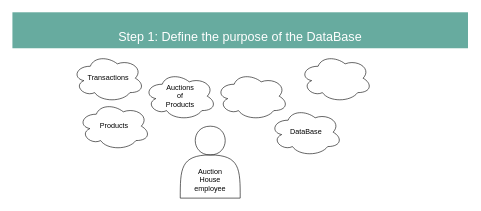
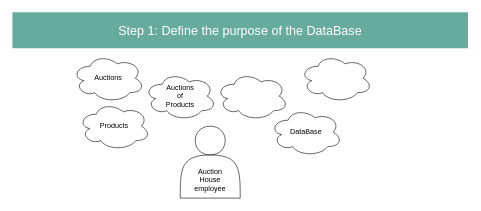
  <mxCell id="0" />
  <mxCell id="1" parent="0" />
  <mxCell id="2" value="" style="rounded=0;whiteSpace=wrap;html=1;labelBackgroundColor=#009999;labelBorderColor=#000000;strokeColor=none;fillColor=#67AB9F;" vertex="1" parent="1"><mxGeometry x="20" y="20" width="760" height="60" as="geometry" /></mxCell>
- <mxCell id="3" value="&lt;font style=&quot;font-size: 21px&quot;&gt;Step 1: Define the purpose of the DataBase&lt;/font&gt;" style="text;html=1;strokeColor=none;fillColor=none;align=center;verticalAlign=middle;whiteSpace=wrap;rounded=0;labelBackgroundColor=none;fontColor=#FFFFFF;" vertex="1" parent="1"><mxGeometry x="40" y="50" width="720" height="20" as="geometry" /></mxCell>
+ <mxCell id="3" value="&lt;font style=&quot;font-size: 21px&quot;&gt;Step 1: Define the purpose of the DataBase&lt;/font&gt;" style="text;html=1;strokeColor=none;fillColor=none;align=center;verticalAlign=middle;whiteSpace=wrap;rounded=0;labelBackgroundColor=none;fontColor=#FFFFFF;" vertex="1" parent="1"><mxGeometry x="40" y="40" width="720" height="20" as="geometry" /></mxCell>
  <mxCell id="4" value="" style="ellipse;shape=cloud;whiteSpace=wrap;html=1;labelBackgroundColor=none;fontColor=#FFFFFF;fillColor=none;" vertex="1" parent="1"><mxGeometry x="240" y="120" width="120" height="80" as="geometry" /></mxCell>
  <mxCell id="5" value="Au" style="shape=actor;whiteSpace=wrap;html=1;labelBackgroundColor=none;fontColor=#FFFFFF;fillColor=none;" vertex="1" parent="1"><mxGeometry x="300" y="210" width="100" height="120" as="geometry" /></mxCell>
  <mxCell id="6" value="" style="ellipse;shape=cloud;whiteSpace=wrap;html=1;labelBackgroundColor=none;fontColor=#FFFFFF;fillColor=none;" vertex="1" parent="1"><mxGeometry x="360" y="120" width="120" height="80" as="geometry" /></mxCell>
  <mxCell id="7" value="" style="ellipse;shape=cloud;whiteSpace=wrap;html=1;labelBackgroundColor=none;fontColor=#FFFFFF;fillColor=none;" vertex="1" parent="1"><mxGeometry x="130" y="170" width="120" height="80" as="geometry" /></mxCell>
  <mxCell id="8" value="Auction House employee" style="text;html=1;strokeColor=none;fillColor=none;align=center;verticalAlign=middle;whiteSpace=wrap;rounded=0;labelBackgroundColor=none;" vertex="1" parent="1"><mxGeometry x="320" y="280" width="60" height="40" as="geometry" /></mxCell>
  <mxCell id="9" value="Products" style="text;html=1;strokeColor=none;fillColor=none;align=center;verticalAlign=middle;whiteSpace=wrap;rounded=0;labelBackgroundColor=none;" vertex="1" parent="1"><mxGeometry x="160" y="190" width="60" height="40" as="geometry" /></mxCell>
  <mxCell id="10" value="Auctions of Products" style="text;html=1;strokeColor=none;fillColor=none;align=center;verticalAlign=middle;whiteSpace=wrap;rounded=0;labelBackgroundColor=none;" vertex="1" parent="1"><mxGeometry x="270" y="140" width="60" height="40" as="geometry" /></mxCell>
  <mxCell id="11" value="" style="ellipse;shape=cloud;whiteSpace=wrap;html=1;labelBackgroundColor=none;fontColor=#000000;fillColor=none;" vertex="1" parent="1"><mxGeometry x="120" y="90" width="120" height="80" as="geometry" /></mxCell>
- <mxCell id="12" value="Transactions" style="text;html=1;strokeColor=none;fillColor=none;align=center;verticalAlign=middle;whiteSpace=wrap;rounded=0;labelBackgroundColor=none;" vertex="1" parent="1"><mxGeometry x="150" y="110" width="60" height="40" as="geometry" /></mxCell>
+ <mxCell id="12" value="Auctions" style="text;html=1;strokeColor=none;fillColor=none;align=center;verticalAlign=middle;whiteSpace=wrap;rounded=0;labelBackgroundColor=none;" vertex="1" parent="1"><mxGeometry x="150" y="110" width="60" height="40" as="geometry" /></mxCell>
  <mxCell id="13" value="" style="ellipse;shape=cloud;whiteSpace=wrap;html=1;labelBackgroundColor=none;fontColor=#000000;fillColor=none;" vertex="1" parent="1"><mxGeometry x="450" y="180" width="120" height="80" as="geometry" /></mxCell>
  <mxCell id="14" value="DataBase" style="text;html=1;strokeColor=none;fillColor=none;align=center;verticalAlign=middle;whiteSpace=wrap;rounded=0;labelBackgroundColor=none;" vertex="1" parent="1"><mxGeometry x="480" y="200" width="60" height="40" as="geometry" /></mxCell>
  <mxCell id="15" value="" style="ellipse;shape=cloud;whiteSpace=wrap;html=1;labelBackgroundColor=none;fontColor=#FFFFFF;fillColor=none;" vertex="1" parent="1"><mxGeometry x="500" y="90" width="120" height="80" as="geometry" /></mxCell>
